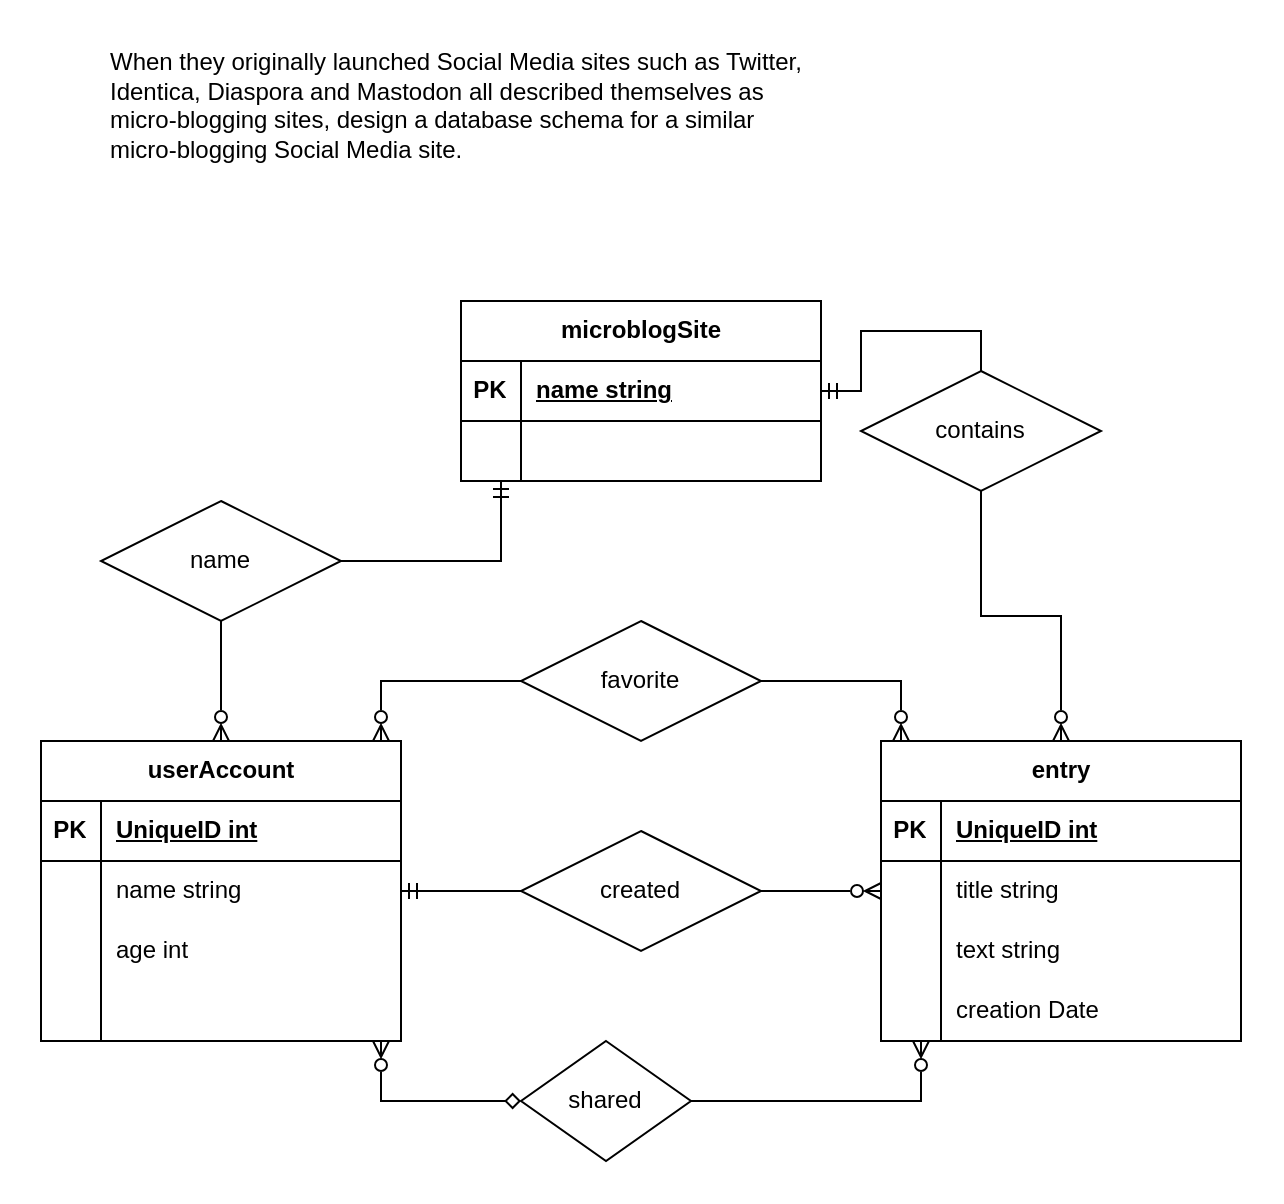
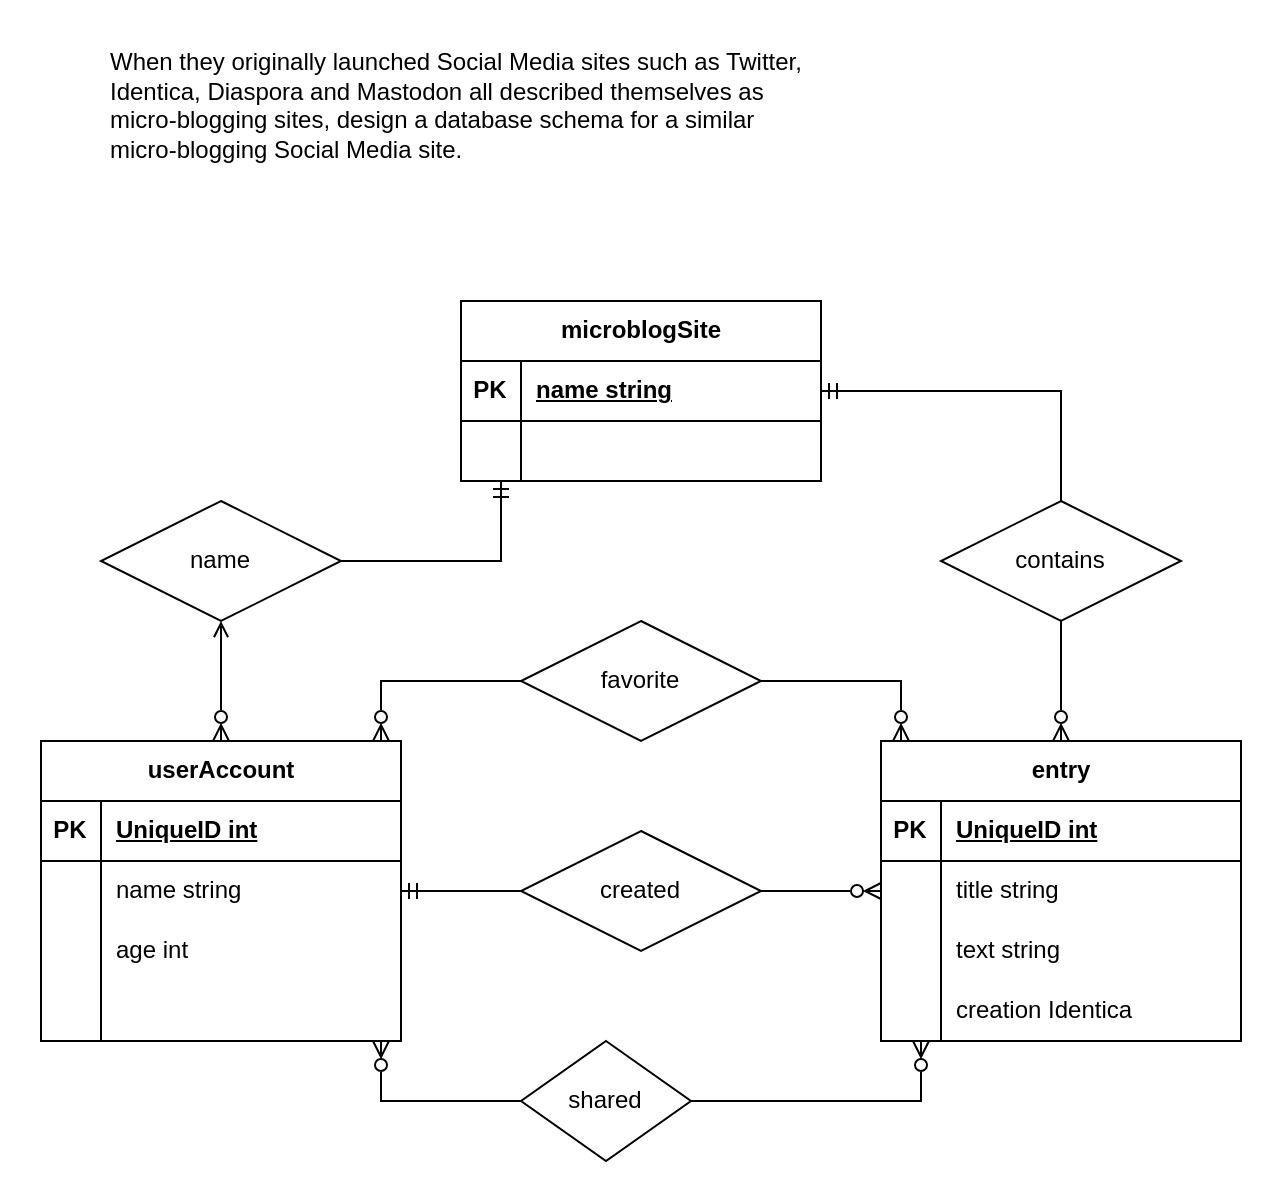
  <mxCell id="0" />
  <mxCell id="1" parent="0" />
  <mxCell id="2" value="&#10;When they originally launched Social Media sites such as Twitter, &#10;Identica, Diaspora and Mastodon all described themselves as &#10;micro-blogging sites, design a database schema for a similar &#10;micro-blogging Social Media site.&#10;&#10;" style="text;html=1;strokeColor=none;fillColor=none;spacing=5;spacingTop=-20;whiteSpace=wrap;overflow=hidden;rounded=0;" vertex="1" parent="1"><mxGeometry x="50" y="20" width="410" height="120" as="geometry" /></mxCell>
  <mxCell id="3" style="edgeStyle=orthogonalEdgeStyle;rounded=0;orthogonalLoop=1;jettySize=auto;html=1;entryX=1;entryY=0.5;entryDx=0;entryDy=0;endArrow=none;endFill=0;startArrow=ERzeroToMany;startFill=0;" edge="1" parent="1" source="4" target="36"><mxGeometry relative="1" as="geometry"><Array as="points"><mxPoint x="450" y="340" /></Array></mxGeometry></mxCell>
  <mxCell id="4" value="entry" style="shape=table;startSize=30;container=1;collapsible=1;childLayout=tableLayout;fixedRows=1;rowLines=0;fontStyle=1;align=center;resizeLast=1;html=1;" vertex="1" parent="1"><mxGeometry x="440" y="370" width="180" height="150" as="geometry" /></mxCell>
  <mxCell id="5" value="" style="shape=tableRow;horizontal=0;startSize=0;swimlaneHead=0;swimlaneBody=0;fillColor=none;collapsible=0;dropTarget=0;points=[[0,0.5],[1,0.5]];portConstraint=eastwest;top=0;left=0;right=0;bottom=1;" vertex="1" parent="4"><mxGeometry y="30" width="180" height="30" as="geometry" /></mxCell>
  <mxCell id="6" value="PK" style="shape=partialRectangle;connectable=0;fillColor=none;top=0;left=0;bottom=0;right=0;fontStyle=1;overflow=hidden;whiteSpace=wrap;html=1;" vertex="1" parent="5"><mxGeometry width="30" height="30" as="geometry"><mxRectangle width="30" height="30" as="alternateBounds" /></mxGeometry></mxCell>
  <mxCell id="7" value="UniqueID int" style="shape=partialRectangle;connectable=0;fillColor=none;top=0;left=0;bottom=0;right=0;align=left;spacingLeft=6;fontStyle=5;overflow=hidden;whiteSpace=wrap;html=1;" vertex="1" parent="5"><mxGeometry x="30" width="150" height="30" as="geometry"><mxRectangle width="150" height="30" as="alternateBounds" /></mxGeometry></mxCell>
  <mxCell id="8" value="" style="shape=tableRow;horizontal=0;startSize=0;swimlaneHead=0;swimlaneBody=0;fillColor=none;collapsible=0;dropTarget=0;points=[[0,0.5],[1,0.5]];portConstraint=eastwest;top=0;left=0;right=0;bottom=0;" vertex="1" parent="4"><mxGeometry y="60" width="180" height="30" as="geometry" /></mxCell>
  <mxCell id="9" value="" style="shape=partialRectangle;connectable=0;fillColor=none;top=0;left=0;bottom=0;right=0;editable=1;overflow=hidden;whiteSpace=wrap;html=1;" vertex="1" parent="8"><mxGeometry width="30" height="30" as="geometry"><mxRectangle width="30" height="30" as="alternateBounds" /></mxGeometry></mxCell>
  <mxCell id="10" value="title string" style="shape=partialRectangle;connectable=0;fillColor=none;top=0;left=0;bottom=0;right=0;align=left;spacingLeft=6;overflow=hidden;whiteSpace=wrap;html=1;" vertex="1" parent="8"><mxGeometry x="30" width="150" height="30" as="geometry"><mxRectangle width="150" height="30" as="alternateBounds" /></mxGeometry></mxCell>
  <mxCell id="11" value="" style="shape=tableRow;horizontal=0;startSize=0;swimlaneHead=0;swimlaneBody=0;fillColor=none;collapsible=0;dropTarget=0;points=[[0,0.5],[1,0.5]];portConstraint=eastwest;top=0;left=0;right=0;bottom=0;" vertex="1" parent="4"><mxGeometry y="90" width="180" height="30" as="geometry" /></mxCell>
  <mxCell id="12" value="" style="shape=partialRectangle;connectable=0;fillColor=none;top=0;left=0;bottom=0;right=0;editable=1;overflow=hidden;whiteSpace=wrap;html=1;" vertex="1" parent="11"><mxGeometry width="30" height="30" as="geometry"><mxRectangle width="30" height="30" as="alternateBounds" /></mxGeometry></mxCell>
  <mxCell id="13" value="text string" style="shape=partialRectangle;connectable=0;fillColor=none;top=0;left=0;bottom=0;right=0;align=left;spacingLeft=6;overflow=hidden;whiteSpace=wrap;html=1;" vertex="1" parent="11"><mxGeometry x="30" width="150" height="30" as="geometry"><mxRectangle width="150" height="30" as="alternateBounds" /></mxGeometry></mxCell>
  <mxCell id="14" value="" style="shape=tableRow;horizontal=0;startSize=0;swimlaneHead=0;swimlaneBody=0;fillColor=none;collapsible=0;dropTarget=0;points=[[0,0.5],[1,0.5]];portConstraint=eastwest;top=0;left=0;right=0;bottom=0;" vertex="1" parent="4"><mxGeometry y="120" width="180" height="30" as="geometry" /></mxCell>
  <mxCell id="15" value="" style="shape=partialRectangle;connectable=0;fillColor=none;top=0;left=0;bottom=0;right=0;editable=1;overflow=hidden;whiteSpace=wrap;html=1;" vertex="1" parent="14"><mxGeometry width="30" height="30" as="geometry"><mxRectangle width="30" height="30" as="alternateBounds" /></mxGeometry></mxCell>
- <mxCell id="16" value="creation Date" style="shape=partialRectangle;connectable=0;fillColor=none;top=0;left=0;bottom=0;right=0;align=left;spacingLeft=6;overflow=hidden;whiteSpace=wrap;html=1;" vertex="1" parent="14"><mxGeometry x="30" width="150" height="30" as="geometry"><mxRectangle width="150" height="30" as="alternateBounds" /></mxGeometry></mxCell>
+ <mxCell id="16" value="creation Identica" style="shape=partialRectangle;connectable=0;fillColor=none;top=0;left=0;bottom=0;right=0;align=left;spacingLeft=6;overflow=hidden;whiteSpace=wrap;html=1;" vertex="1" parent="14"><mxGeometry x="30" width="150" height="30" as="geometry"><mxRectangle width="150" height="30" as="alternateBounds" /></mxGeometry></mxCell>
  <mxCell id="17" style="edgeStyle=orthogonalEdgeStyle;rounded=0;orthogonalLoop=1;jettySize=auto;html=1;entryX=0;entryY=0.5;entryDx=0;entryDy=0;startArrow=ERzeroToMany;startFill=0;endArrow=none;endFill=0;" edge="1" parent="1" source="20" target="36"><mxGeometry relative="1" as="geometry"><Array as="points"><mxPoint x="190" y="340" /></Array></mxGeometry></mxCell>
- <mxCell id="18" style="edgeStyle=orthogonalEdgeStyle;rounded=0;orthogonalLoop=1;jettySize=auto;html=1;entryX=0;entryY=0.5;entryDx=0;entryDy=0;endArrow=diamond;endFill=0;startArrow=ERzeroToMany;startFill=0;" edge="1" parent="1" source="20" target="38"><mxGeometry relative="1" as="geometry"><Array as="points"><mxPoint x="190" y="550" /></Array></mxGeometry></mxCell>
- <mxCell id="19" style="edgeStyle=orthogonalEdgeStyle;rounded=0;orthogonalLoop=1;jettySize=auto;html=1;entryX=0.5;entryY=1;entryDx=0;entryDy=0;startArrow=ERzeroToMany;startFill=0;endArrow=none;endFill=0;" edge="1" parent="1" source="20" target="48"><mxGeometry relative="1" as="geometry" /></mxCell>
+ <mxCell id="18" style="edgeStyle=orthogonalEdgeStyle;rounded=0;orthogonalLoop=1;jettySize=auto;html=1;entryX=0;entryY=0.5;entryDx=0;entryDy=0;endArrow=none;endFill=0;startArrow=ERzeroToMany;startFill=0;" edge="1" parent="1" source="20" target="38"><mxGeometry relative="1" as="geometry"><Array as="points"><mxPoint x="190" y="550" /></Array></mxGeometry></mxCell>
+ <mxCell id="19" style="edgeStyle=orthogonalEdgeStyle;rounded=0;orthogonalLoop=1;jettySize=auto;html=1;entryX=0.5;entryY=1;entryDx=0;entryDy=0;startArrow=ERzeroToMany;startFill=0;endArrow=open;endFill=0;" edge="1" parent="1" source="20" target="48"><mxGeometry relative="1" as="geometry" /></mxCell>
  <mxCell id="20" value="userAccount" style="shape=table;startSize=30;container=1;collapsible=1;childLayout=tableLayout;fixedRows=1;rowLines=0;fontStyle=1;align=center;resizeLast=1;html=1;" vertex="1" parent="1"><mxGeometry x="20" y="370" width="180" height="150" as="geometry" /></mxCell>
  <mxCell id="21" value="" style="shape=tableRow;horizontal=0;startSize=0;swimlaneHead=0;swimlaneBody=0;fillColor=none;collapsible=0;dropTarget=0;points=[[0,0.5],[1,0.5]];portConstraint=eastwest;top=0;left=0;right=0;bottom=1;" vertex="1" parent="20"><mxGeometry y="30" width="180" height="30" as="geometry" /></mxCell>
  <mxCell id="22" value="PK" style="shape=partialRectangle;connectable=0;fillColor=none;top=0;left=0;bottom=0;right=0;fontStyle=1;overflow=hidden;whiteSpace=wrap;html=1;" vertex="1" parent="21"><mxGeometry width="30" height="30" as="geometry"><mxRectangle width="30" height="30" as="alternateBounds" /></mxGeometry></mxCell>
  <mxCell id="23" value="UniqueID int" style="shape=partialRectangle;connectable=0;fillColor=none;top=0;left=0;bottom=0;right=0;align=left;spacingLeft=6;fontStyle=5;overflow=hidden;whiteSpace=wrap;html=1;" vertex="1" parent="21"><mxGeometry x="30" width="150" height="30" as="geometry"><mxRectangle width="150" height="30" as="alternateBounds" /></mxGeometry></mxCell>
  <mxCell id="24" value="" style="shape=tableRow;horizontal=0;startSize=0;swimlaneHead=0;swimlaneBody=0;fillColor=none;collapsible=0;dropTarget=0;points=[[0,0.5],[1,0.5]];portConstraint=eastwest;top=0;left=0;right=0;bottom=0;" vertex="1" parent="20"><mxGeometry y="60" width="180" height="30" as="geometry" /></mxCell>
  <mxCell id="25" value="" style="shape=partialRectangle;connectable=0;fillColor=none;top=0;left=0;bottom=0;right=0;editable=1;overflow=hidden;whiteSpace=wrap;html=1;" vertex="1" parent="24"><mxGeometry width="30" height="30" as="geometry"><mxRectangle width="30" height="30" as="alternateBounds" /></mxGeometry></mxCell>
  <mxCell id="26" value="name string" style="shape=partialRectangle;connectable=0;fillColor=none;top=0;left=0;bottom=0;right=0;align=left;spacingLeft=6;overflow=hidden;whiteSpace=wrap;html=1;" vertex="1" parent="24"><mxGeometry x="30" width="150" height="30" as="geometry"><mxRectangle width="150" height="30" as="alternateBounds" /></mxGeometry></mxCell>
  <mxCell id="27" value="" style="shape=tableRow;horizontal=0;startSize=0;swimlaneHead=0;swimlaneBody=0;fillColor=none;collapsible=0;dropTarget=0;points=[[0,0.5],[1,0.5]];portConstraint=eastwest;top=0;left=0;right=0;bottom=0;" vertex="1" parent="20"><mxGeometry y="90" width="180" height="30" as="geometry" /></mxCell>
  <mxCell id="28" value="" style="shape=partialRectangle;connectable=0;fillColor=none;top=0;left=0;bottom=0;right=0;editable=1;overflow=hidden;whiteSpace=wrap;html=1;" vertex="1" parent="27"><mxGeometry width="30" height="30" as="geometry"><mxRectangle width="30" height="30" as="alternateBounds" /></mxGeometry></mxCell>
  <mxCell id="29" value="age int" style="shape=partialRectangle;connectable=0;fillColor=none;top=0;left=0;bottom=0;right=0;align=left;spacingLeft=6;overflow=hidden;whiteSpace=wrap;html=1;" vertex="1" parent="27"><mxGeometry x="30" width="150" height="30" as="geometry"><mxRectangle width="150" height="30" as="alternateBounds" /></mxGeometry></mxCell>
  <mxCell id="30" value="" style="shape=tableRow;horizontal=0;startSize=0;swimlaneHead=0;swimlaneBody=0;fillColor=none;collapsible=0;dropTarget=0;points=[[0,0.5],[1,0.5]];portConstraint=eastwest;top=0;left=0;right=0;bottom=0;" vertex="1" parent="20"><mxGeometry y="120" width="180" height="30" as="geometry" /></mxCell>
  <mxCell id="31" value="" style="shape=partialRectangle;connectable=0;fillColor=none;top=0;left=0;bottom=0;right=0;editable=1;overflow=hidden;whiteSpace=wrap;html=1;" vertex="1" parent="30"><mxGeometry width="30" height="30" as="geometry"><mxRectangle width="30" height="30" as="alternateBounds" /></mxGeometry></mxCell>
  <mxCell id="32" value="" style="shape=partialRectangle;connectable=0;fillColor=none;top=0;left=0;bottom=0;right=0;align=left;spacingLeft=6;overflow=hidden;whiteSpace=wrap;html=1;" vertex="1" parent="30"><mxGeometry x="30" width="150" height="30" as="geometry"><mxRectangle width="150" height="30" as="alternateBounds" /></mxGeometry></mxCell>
  <mxCell id="33" style="edgeStyle=orthogonalEdgeStyle;rounded=0;orthogonalLoop=1;jettySize=auto;html=1;entryX=1;entryY=0.5;entryDx=0;entryDy=0;endArrow=ERmandOne;endFill=0;" edge="1" parent="1" source="35" target="24"><mxGeometry relative="1" as="geometry" /></mxCell>
  <mxCell id="34" style="edgeStyle=orthogonalEdgeStyle;rounded=0;orthogonalLoop=1;jettySize=auto;html=1;entryX=0;entryY=0.5;entryDx=0;entryDy=0;endArrow=ERzeroToMany;endFill=0;" edge="1" parent="1" source="35" target="8"><mxGeometry relative="1" as="geometry" /></mxCell>
  <mxCell id="35" value="created" style="shape=rhombus;perimeter=rhombusPerimeter;whiteSpace=wrap;html=1;align=center;" vertex="1" parent="1"><mxGeometry x="260" y="415" width="120" height="60" as="geometry" /></mxCell>
  <mxCell id="36" value="&lt;div&gt;favorite&lt;/div&gt;" style="shape=rhombus;perimeter=rhombusPerimeter;whiteSpace=wrap;html=1;align=center;" vertex="1" parent="1"><mxGeometry x="260" y="310" width="120" height="60" as="geometry" /></mxCell>
  <mxCell id="37" style="edgeStyle=orthogonalEdgeStyle;rounded=0;orthogonalLoop=1;jettySize=auto;html=1;exitX=1;exitY=0.5;exitDx=0;exitDy=0;endArrow=ERzeroToMany;endFill=0;" edge="1" parent="1" source="38" target="14"><mxGeometry relative="1" as="geometry"><Array as="points"><mxPoint x="460" y="550" /></Array></mxGeometry></mxCell>
  <mxCell id="38" value="shared" style="shape=rhombus;perimeter=rhombusPerimeter;whiteSpace=wrap;html=1;align=center;" vertex="1" parent="1"><mxGeometry x="260" y="520" width="85" height="60" as="geometry" /></mxCell>
  <mxCell id="39" style="edgeStyle=orthogonalEdgeStyle;rounded=0;orthogonalLoop=1;jettySize=auto;html=1;entryX=0.5;entryY=0;entryDx=0;entryDy=0;startArrow=ERmandOne;startFill=0;endArrow=none;endFill=0;" edge="1" parent="1" source="40" target="50"><mxGeometry relative="1" as="geometry" /></mxCell>
  <mxCell id="40" value="microblogSite" style="shape=table;startSize=30;container=1;collapsible=1;childLayout=tableLayout;fixedRows=1;rowLines=0;fontStyle=1;align=center;resizeLast=1;html=1;" vertex="1" parent="1"><mxGeometry x="230" y="150" width="180" height="90" as="geometry" /></mxCell>
  <mxCell id="41" value="" style="shape=tableRow;horizontal=0;startSize=0;swimlaneHead=0;swimlaneBody=0;fillColor=none;collapsible=0;dropTarget=0;points=[[0,0.5],[1,0.5]];portConstraint=eastwest;top=0;left=0;right=0;bottom=1;" vertex="1" parent="40"><mxGeometry y="30" width="180" height="30" as="geometry" /></mxCell>
  <mxCell id="42" value="PK" style="shape=partialRectangle;connectable=0;fillColor=none;top=0;left=0;bottom=0;right=0;fontStyle=1;overflow=hidden;whiteSpace=wrap;html=1;" vertex="1" parent="41"><mxGeometry width="30" height="30" as="geometry"><mxRectangle width="30" height="30" as="alternateBounds" /></mxGeometry></mxCell>
  <mxCell id="43" value="name string" style="shape=partialRectangle;connectable=0;fillColor=none;top=0;left=0;bottom=0;right=0;align=left;spacingLeft=6;fontStyle=5;overflow=hidden;whiteSpace=wrap;html=1;" vertex="1" parent="41"><mxGeometry x="30" width="150" height="30" as="geometry"><mxRectangle width="150" height="30" as="alternateBounds" /></mxGeometry></mxCell>
  <mxCell id="44" value="" style="shape=tableRow;horizontal=0;startSize=0;swimlaneHead=0;swimlaneBody=0;fillColor=none;collapsible=0;dropTarget=0;points=[[0,0.5],[1,0.5]];portConstraint=eastwest;top=0;left=0;right=0;bottom=0;" vertex="1" parent="40"><mxGeometry y="60" width="180" height="30" as="geometry" /></mxCell>
  <mxCell id="45" value="" style="shape=partialRectangle;connectable=0;fillColor=none;top=0;left=0;bottom=0;right=0;editable=1;overflow=hidden;whiteSpace=wrap;html=1;" vertex="1" parent="44"><mxGeometry width="30" height="30" as="geometry"><mxRectangle width="30" height="30" as="alternateBounds" /></mxGeometry></mxCell>
  <mxCell id="46" value="" style="shape=partialRectangle;connectable=0;fillColor=none;top=0;left=0;bottom=0;right=0;align=left;spacingLeft=6;overflow=hidden;whiteSpace=wrap;html=1;" vertex="1" parent="44"><mxGeometry x="30" width="150" height="30" as="geometry"><mxRectangle width="150" height="30" as="alternateBounds" /></mxGeometry></mxCell>
  <mxCell id="47" style="edgeStyle=orthogonalEdgeStyle;rounded=0;orthogonalLoop=1;jettySize=auto;html=1;endArrow=ERmandOne;endFill=0;" edge="1" parent="1" source="48" target="44"><mxGeometry relative="1" as="geometry"><mxPoint x="260" y="250" as="targetPoint" /><Array as="points"><mxPoint x="250" y="280" /></Array></mxGeometry></mxCell>
  <mxCell id="48" value="name" style="shape=rhombus;perimeter=rhombusPerimeter;whiteSpace=wrap;html=1;align=center;" vertex="1" parent="1"><mxGeometry x="50" y="250" width="120" height="60" as="geometry" /></mxCell>
  <mxCell id="49" style="edgeStyle=orthogonalEdgeStyle;rounded=0;orthogonalLoop=1;jettySize=auto;html=1;entryX=0.5;entryY=0;entryDx=0;entryDy=0;endArrow=ERzeroToMany;endFill=0;" edge="1" parent="1" source="50" target="4"><mxGeometry relative="1" as="geometry" /></mxCell>
- <mxCell id="50" value="contains" style="shape=rhombus;perimeter=rhombusPerimeter;whiteSpace=wrap;html=1;align=center;" vertex="1" parent="1"><mxGeometry x="430" y="185" width="120" height="60" as="geometry" /></mxCell>
+ <mxCell id="50" value="contains" style="shape=rhombus;perimeter=rhombusPerimeter;whiteSpace=wrap;html=1;align=center;" vertex="1" parent="1"><mxGeometry x="470" y="250" width="120" height="60" as="geometry" /></mxCell>
